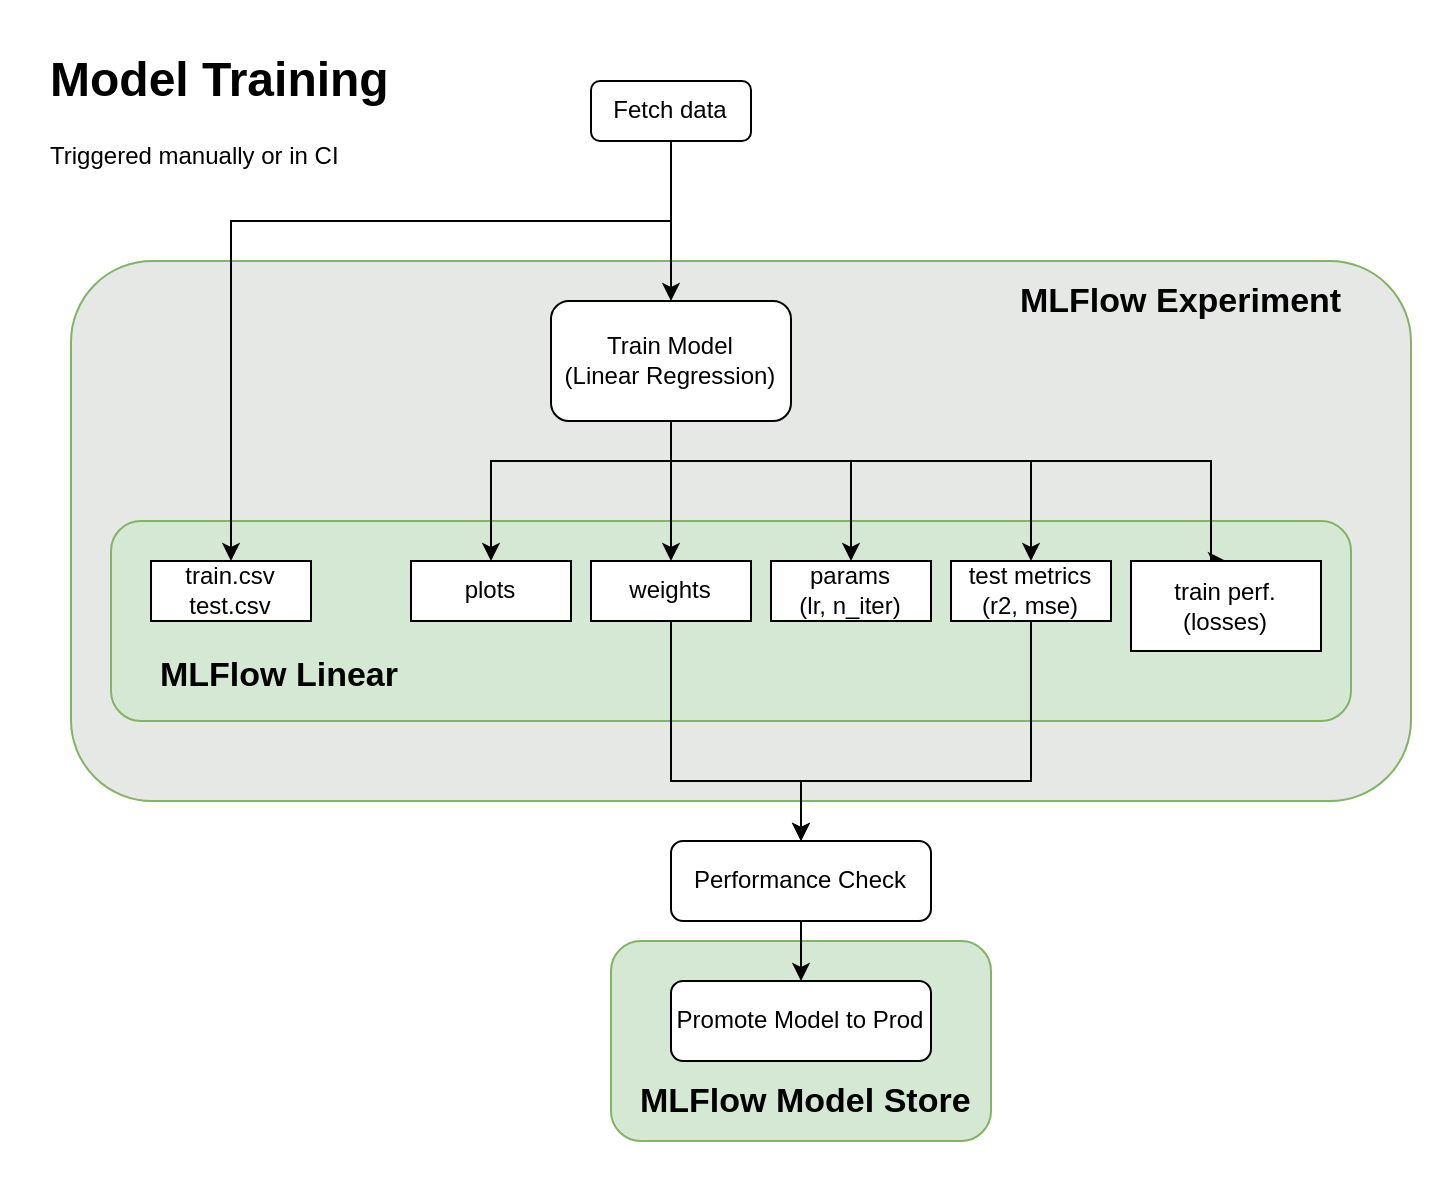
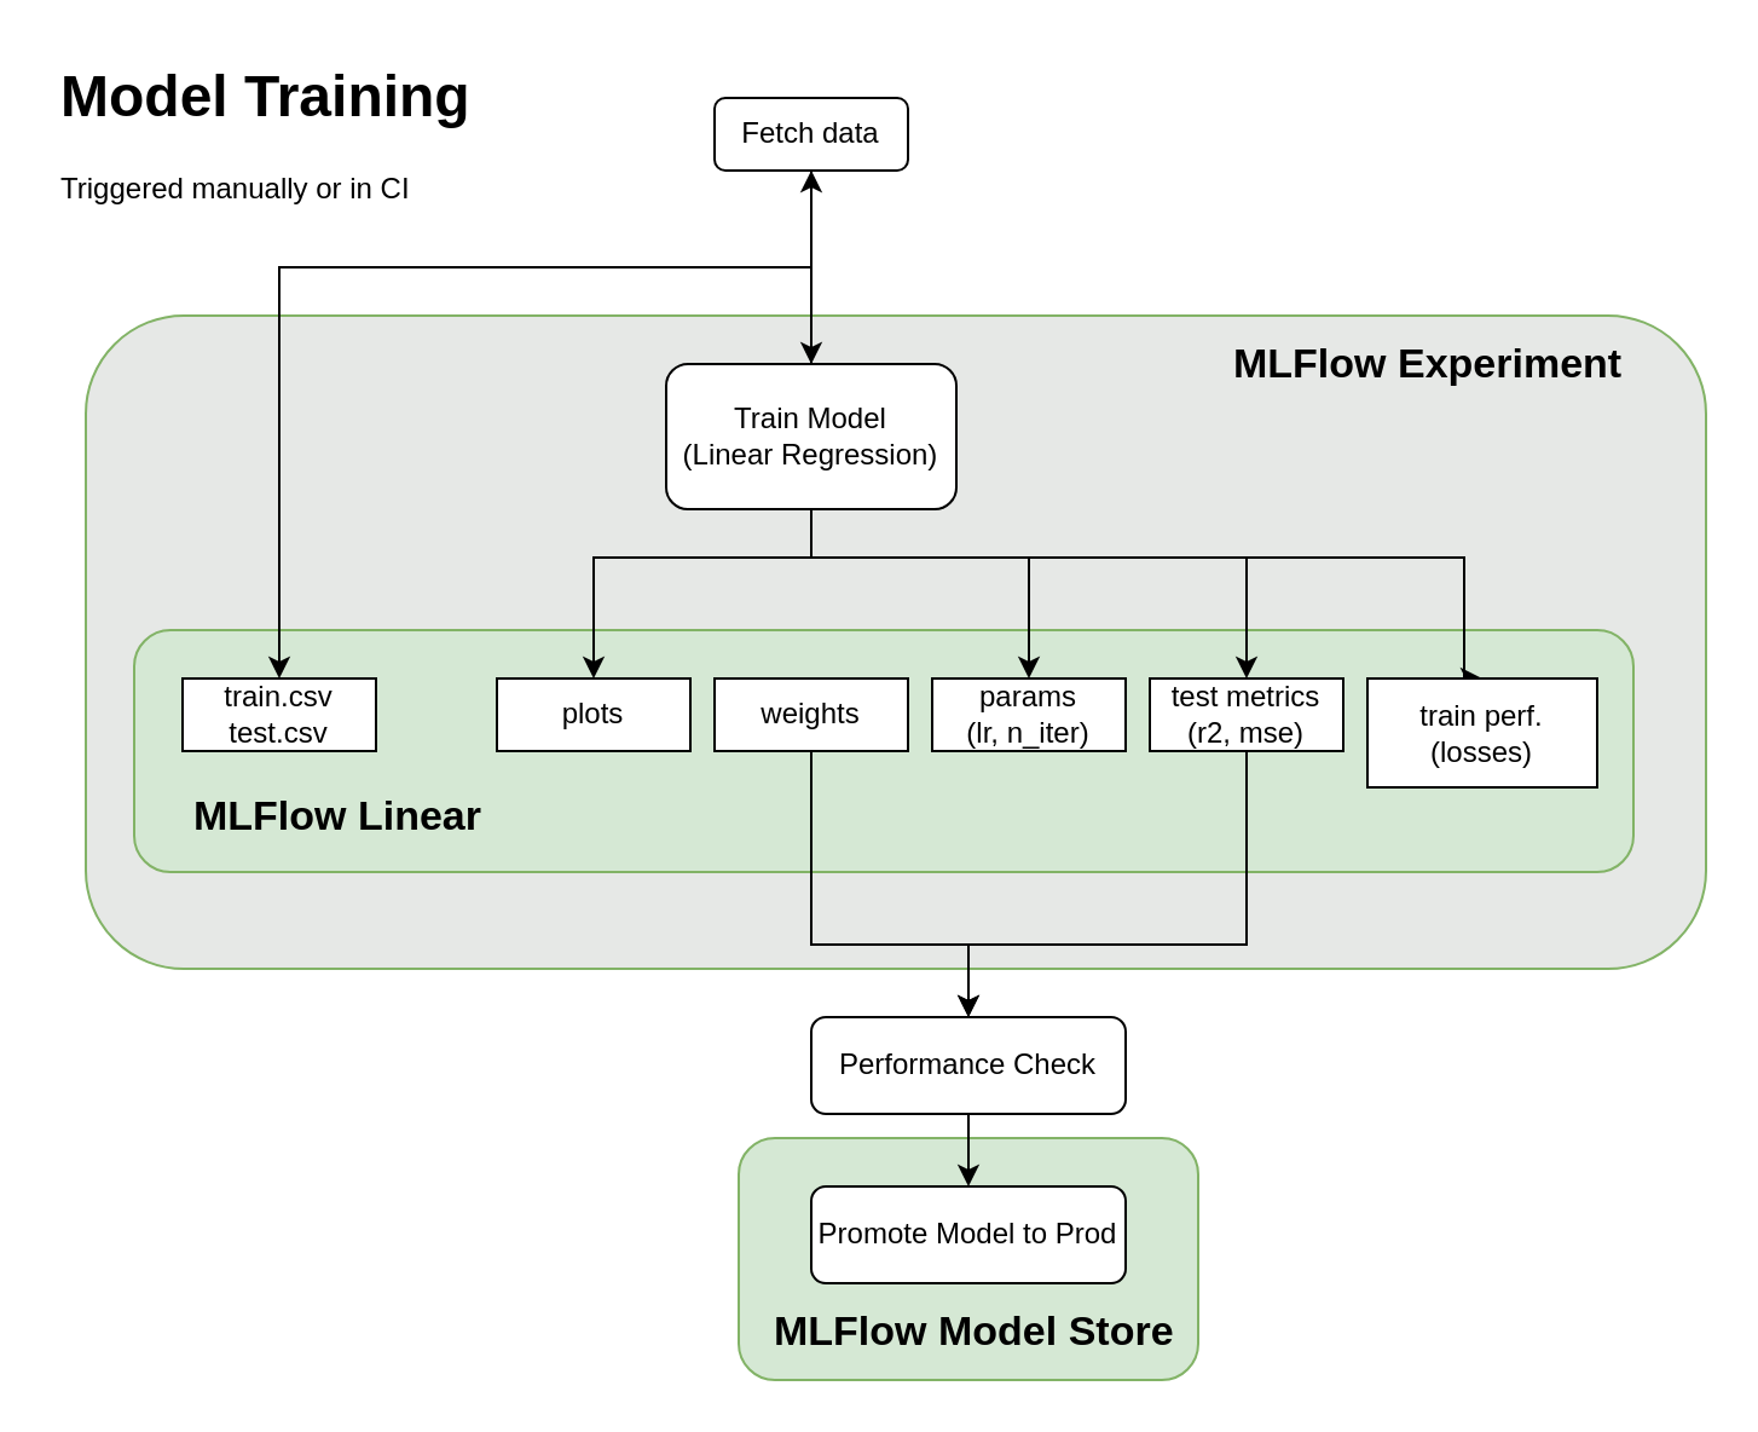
  <mxCell id="0" />
  <mxCell id="1" parent="0" />
  <mxCell id="2" value="" style="rounded=1;whiteSpace=wrap;html=1;fillColor=#d5e8d4;strokeColor=#82b366;" vertex="1" parent="1"><mxGeometry x="305" y="470" width="190" height="100" as="geometry" /></mxCell>
  <mxCell id="3" value="" style="rounded=1;whiteSpace=wrap;html=1;fillColor=#E6E8E6;strokeColor=#82b366;" vertex="1" parent="1"><mxGeometry x="35" y="130" width="670" height="270" as="geometry" /></mxCell>
  <mxCell id="4" value="" style="rounded=1;whiteSpace=wrap;html=1;fillColor=#d5e8d4;strokeColor=#82b366;" vertex="1" parent="1"><mxGeometry x="55" y="260" width="620" height="100" as="geometry" /></mxCell>
  <mxCell id="5" style="edgeStyle=orthogonalEdgeStyle;rounded=0;orthogonalLoop=1;jettySize=auto;html=1;entryX=0.5;entryY=0;entryDx=0;entryDy=0;" edge="1" parent="1" source="7"><mxGeometry relative="1" as="geometry"><mxPoint x="335" y="150" as="targetPoint" /></mxGeometry></mxCell>
  <mxCell id="6" style="edgeStyle=orthogonalEdgeStyle;rounded=0;orthogonalLoop=1;jettySize=auto;html=1;" edge="1" parent="1" source="7" target="8"><mxGeometry relative="1" as="geometry"><Array as="points"><mxPoint x="335" y="110" /><mxPoint x="115" y="110" /></Array></mxGeometry></mxCell>
  <mxCell id="7" value="Fetch data" style="rounded=1;whiteSpace=wrap;html=1;" vertex="1" parent="1"><mxGeometry x="295" y="40" width="80" height="30" as="geometry" /></mxCell>
  <mxCell id="8" value="&lt;div&gt;train.csv&lt;/div&gt;&lt;div&gt;test.csv&lt;/div&gt;" style="rounded=0;whiteSpace=wrap;html=1;" vertex="1" parent="1"><mxGeometry x="75" y="280" width="80" height="30" as="geometry" /></mxCell>
- <mxCell id="9" style="edgeStyle=orthogonalEdgeStyle;rounded=0;orthogonalLoop=1;jettySize=auto;html=1;entryX=0.5;entryY=0;entryDx=0;entryDy=0;" edge="1" parent="1" source="14" target="17"><mxGeometry relative="1" as="geometry" /></mxCell>
+ <mxCell id="9" style="edgeStyle=orthogonalEdgeStyle;rounded=0;orthogonalLoop=1;jettySize=auto;html=1;" edge="1" parent="1" source="14" target="7"><mxGeometry relative="1" as="geometry" /></mxCell>
  <mxCell id="10" style="edgeStyle=orthogonalEdgeStyle;rounded=0;orthogonalLoop=1;jettySize=auto;html=1;entryX=0.5;entryY=0;entryDx=0;entryDy=0;" edge="1" parent="1" source="14" target="15"><mxGeometry relative="1" as="geometry"><Array as="points"><mxPoint x="335" y="230" /><mxPoint x="245" y="230" /></Array></mxGeometry></mxCell>
  <mxCell id="11" style="edgeStyle=orthogonalEdgeStyle;rounded=0;orthogonalLoop=1;jettySize=auto;html=1;entryX=0.5;entryY=0;entryDx=0;entryDy=0;" edge="1" parent="1" source="14" target="18"><mxGeometry relative="1" as="geometry"><Array as="points"><mxPoint x="335" y="230" /><mxPoint x="425" y="230" /></Array></mxGeometry></mxCell>
  <mxCell id="12" style="edgeStyle=orthogonalEdgeStyle;rounded=0;orthogonalLoop=1;jettySize=auto;html=1;" edge="1" parent="1" source="14" target="20"><mxGeometry relative="1" as="geometry"><Array as="points"><mxPoint x="335" y="230" /><mxPoint x="515" y="230" /></Array></mxGeometry></mxCell>
  <mxCell id="13" style="edgeStyle=orthogonalEdgeStyle;rounded=0;orthogonalLoop=1;jettySize=auto;html=1;entryX=0.5;entryY=0;entryDx=0;entryDy=0;" edge="1" parent="1" source="14" target="25"><mxGeometry relative="1" as="geometry"><Array as="points"><mxPoint x="335" y="230" /><mxPoint x="605" y="230" /></Array></mxGeometry></mxCell>
  <mxCell id="14" value="&lt;div&gt;Train Model&lt;/div&gt;&lt;div&gt;(Linear Regression)&lt;br&gt;&lt;/div&gt;" style="rounded=1;whiteSpace=wrap;html=1;" vertex="1" parent="1"><mxGeometry x="275" y="150" width="120" height="60" as="geometry" /></mxCell>
  <mxCell id="15" value="plots" style="rounded=0;whiteSpace=wrap;html=1;" vertex="1" parent="1"><mxGeometry x="205" y="280" width="80" height="30" as="geometry" /></mxCell>
  <mxCell id="16" style="edgeStyle=orthogonalEdgeStyle;rounded=0;orthogonalLoop=1;jettySize=auto;html=1;" edge="1" parent="1" source="17" target="23"><mxGeometry relative="1" as="geometry"><Array as="points"><mxPoint x="335" y="390" /><mxPoint x="400" y="390" /></Array></mxGeometry></mxCell>
  <mxCell id="17" value="weights" style="rounded=0;whiteSpace=wrap;html=1;" vertex="1" parent="1"><mxGeometry x="295" y="280" width="80" height="30" as="geometry" /></mxCell>
  <mxCell id="18" value="&lt;div&gt;params&lt;/div&gt;(lr, n_iter)" style="rounded=0;whiteSpace=wrap;html=1;" vertex="1" parent="1"><mxGeometry x="385" y="280" width="80" height="30" as="geometry" /></mxCell>
  <mxCell id="19" style="edgeStyle=orthogonalEdgeStyle;rounded=0;orthogonalLoop=1;jettySize=auto;html=1;entryX=0.5;entryY=0;entryDx=0;entryDy=0;" edge="1" parent="1" source="20" target="23"><mxGeometry relative="1" as="geometry"><Array as="points"><mxPoint x="515" y="390" /><mxPoint x="400" y="390" /></Array></mxGeometry></mxCell>
  <mxCell id="20" value="&lt;div&gt;test metrics&lt;/div&gt;&lt;div&gt;(r2, mse)&lt;br&gt;&lt;/div&gt;" style="rounded=0;whiteSpace=wrap;html=1;" vertex="1" parent="1"><mxGeometry x="475" y="280" width="80" height="30" as="geometry" /></mxCell>
  <mxCell id="21" value="&lt;h1 style=&quot;font-size: 17px;&quot;&gt;MLFlow Linear&lt;/h1&gt;" style="text;html=1;strokeColor=none;fillColor=none;spacing=5;spacingTop=-20;whiteSpace=wrap;overflow=hidden;rounded=0;fontSize=17;" vertex="1" parent="1"><mxGeometry x="75" y="327" width="150" height="30" as="geometry" /></mxCell>
  <mxCell id="22" style="edgeStyle=orthogonalEdgeStyle;rounded=0;orthogonalLoop=1;jettySize=auto;html=1;entryX=0.5;entryY=0;entryDx=0;entryDy=0;" edge="1" parent="1" source="23" target="24"><mxGeometry relative="1" as="geometry" /></mxCell>
  <mxCell id="23" value="Performance Check" style="rounded=1;whiteSpace=wrap;html=1;" vertex="1" parent="1"><mxGeometry x="335" y="420" width="130" height="40" as="geometry" /></mxCell>
  <mxCell id="24" value="&lt;div&gt;Promote Model to Prod&lt;/div&gt;" style="rounded=1;whiteSpace=wrap;html=1;" vertex="1" parent="1"><mxGeometry x="335" y="490" width="130" height="40" as="geometry" /></mxCell>
  <mxCell id="25" value="&lt;div&gt;train perf.&lt;/div&gt;&lt;div&gt;(losses)&lt;br&gt;&lt;/div&gt;" style="rounded=0;whiteSpace=wrap;html=1;" vertex="1" parent="1"><mxGeometry x="565" y="280" width="95" height="45" as="geometry" /></mxCell>
  <mxCell id="26" value="&lt;h1 style=&quot;font-size: 17px;&quot;&gt;MLFlow Experiment&lt;/h1&gt;" style="text;html=1;strokeColor=none;fillColor=none;spacing=5;spacingTop=-20;whiteSpace=wrap;overflow=hidden;rounded=0;fontSize=17;" vertex="1" parent="1"><mxGeometry x="505" y="140" width="190" height="30" as="geometry" /></mxCell>
  <mxCell id="27" value="&lt;h1&gt;Model Training&lt;br&gt;&lt;/h1&gt;&lt;p&gt;Triggered manually or in CI&lt;/p&gt;" style="text;html=1;spacing=5;spacingTop=-20;whiteSpace=wrap;overflow=hidden;rounded=0;labelBackgroundColor=none;labelBorderColor=none;" vertex="1" parent="1"><mxGeometry x="20" y="20" width="205" height="90" as="geometry" /></mxCell>
  <mxCell id="28" value="&lt;h1 style=&quot;font-size: 17px;&quot;&gt;MLFlow Model Store&lt;br&gt;&lt;/h1&gt;" style="text;html=1;strokeColor=none;fillColor=none;spacing=5;spacingTop=-20;whiteSpace=wrap;overflow=hidden;rounded=0;fontSize=17;" vertex="1" parent="1"><mxGeometry x="315" y="540" width="180" height="30" as="geometry" /></mxCell>
